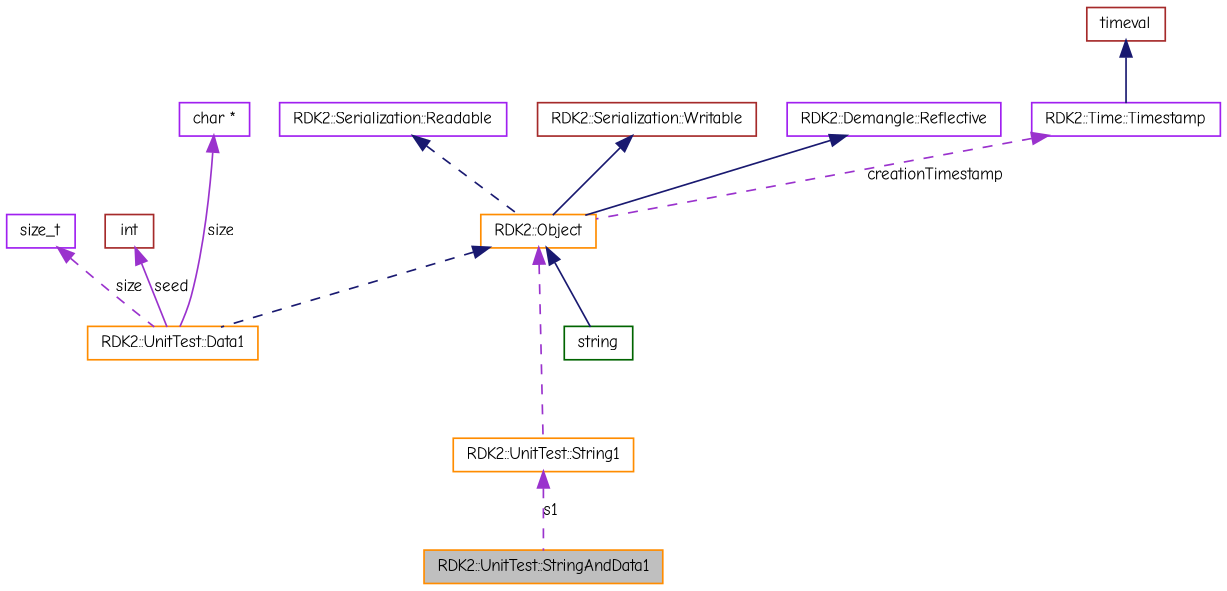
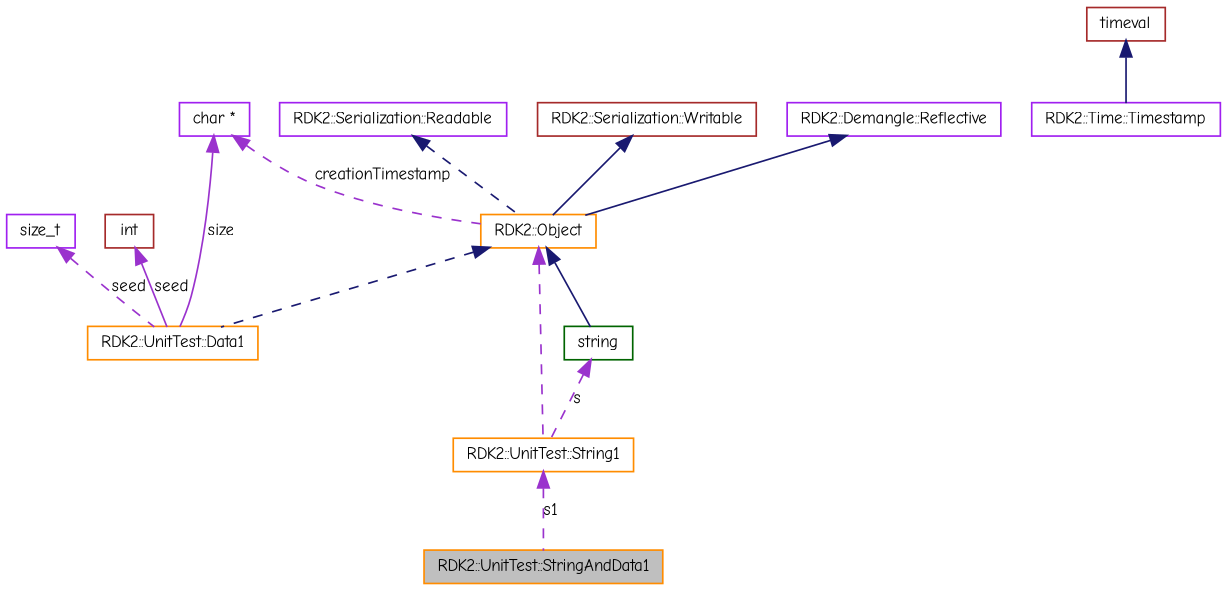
  digraph {
    fontname="Comic Neue"
    rankdir=TB
    node [color=purple fillcolor=white fontname="Comic Neue" fontsize=10 shape=record style=filled]
    edge [color=darkorchid3 dir=back fontname="Comic Neue" fontsize=10 labelfontname="FreeSans.ttf" labelfontsize=10 style=dashed]
    n1 [color=darkorange fillcolor=grey75 fontcolor=black height=0.2 label="RDK2::UnitTest::StringAndData1" width=0.4]
    n2 [color=darkorange height=0.2 label="RDK2::Object" width=0.4]
    n3 [color=darkorange height=0.2 label="RDK2::UnitTest::Data1" width=0.4]
    n4 [color=darkorange height=0.2 label="RDK2::UnitTest::String1" width=0.4]
    n5 [color=darkgreen height=0.2 label=string width=0.4]
    n6 [height=0.2 label="RDK2::Serialization::Readable" width=0.4]
    n7 [color=brown height=0.2 label="RDK2::Serialization::Writable" width=0.4]
    n8 [height=0.2 label="RDK2::Demangle::Reflective" width=0.4]
    n9 [height=0.2 label="RDK2::Time::Timestamp" width=0.4]
    n10 [color=brown height=0.2 label=timeval width=0.4]
    n11 [height=0.2 label=size_t width=0.4]
    n12 [color=brown height=0.2 label=int width=0.4]
    n13 [height=0.2 label="char *" width=0.4]
    n2 -> n3 [color=midnightblue]
    n2 -> n4
    n2 -> n5 [color=midnightblue style=solid]
    n4 -> n1 [label=s1]
+   n5 -> n4 [label=s]
    n6 -> n2 [color=midnightblue]
    n7 -> n2 [color=midnightblue style=solid]
    n8 -> n2 [color=midnightblue style=solid]
-   n9 -> n2 [label=creationTimestamp]
+   n13 -> n2 [label=creationTimestamp]
    n10 -> n9 [color=midnightblue style=solid]
-   n11 -> n3 [label=size]
+   n11 -> n3 [label=seed]
    n12 -> n3 [label=seed style=solid]
    n13 -> n3 [label=size style=solid]
  }
